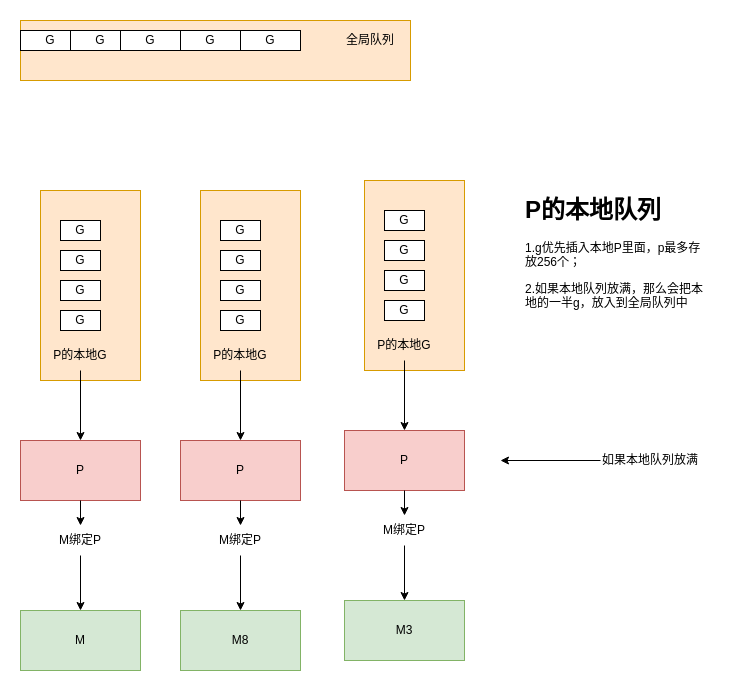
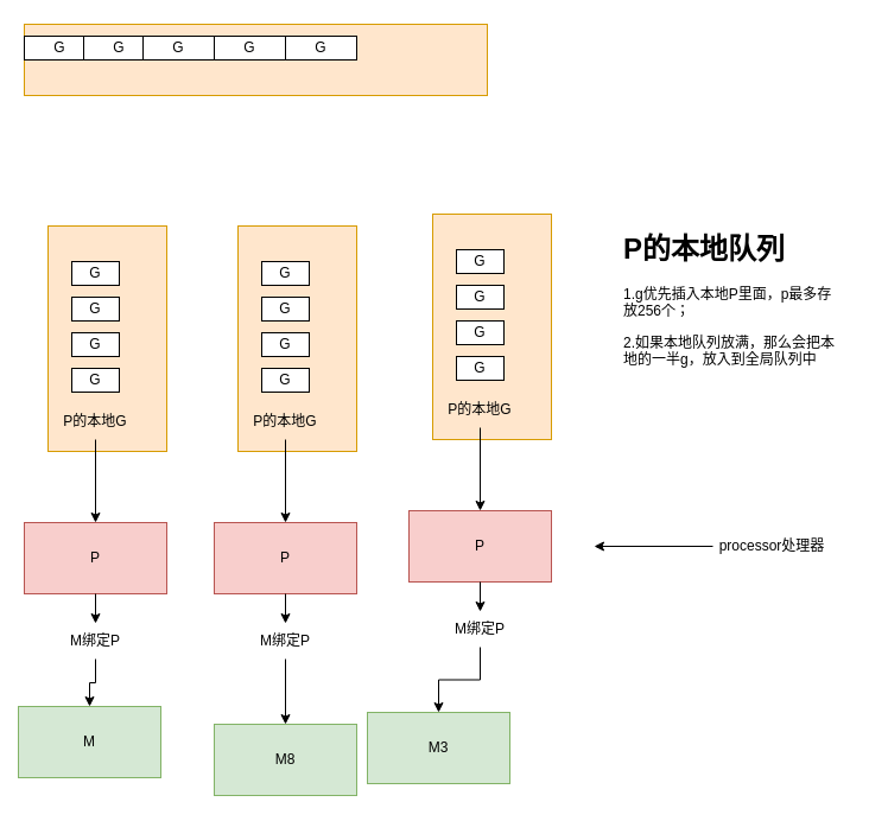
  <mxCell id="0" />
  <mxCell id="1" parent="0" />
  <mxCell id="2" style="edgeStyle=orthogonalEdgeStyle;rounded=0;orthogonalLoop=1;jettySize=auto;html=1;entryX=0.5;entryY=0;entryDx=0;entryDy=0;" parent="1" source="6" target="4" edge="1"><mxGeometry relative="1" as="geometry" /></mxCell>
  <mxCell id="3" value="P" style="rounded=0;whiteSpace=wrap;html=1;fillColor=#f8cecc;strokeColor=#b85450;" parent="1" vertex="1"><mxGeometry x="180" y="440" width="120" height="60" as="geometry" /></mxCell>
  <mxCell id="4" value="M8" style="rounded=0;whiteSpace=wrap;html=1;fillColor=#d5e8d4;strokeColor=#82b366;" parent="1" vertex="1"><mxGeometry x="180" y="610" width="120" height="60" as="geometry" /></mxCell>
  <mxCell id="5" value="" style="edgeStyle=orthogonalEdgeStyle;rounded=0;orthogonalLoop=1;jettySize=auto;html=1;entryX=0.5;entryY=0;entryDx=0;entryDy=0;" parent="1" source="3" target="6" edge="1"><mxGeometry relative="1" as="geometry"><mxPoint x="240" y="500" as="sourcePoint" /><mxPoint x="240" y="610" as="targetPoint" /></mxGeometry></mxCell>
  <mxCell id="6" value="M绑定P" style="text;html=1;strokeColor=none;fillColor=none;align=center;verticalAlign=middle;whiteSpace=wrap;rounded=0;" parent="1" vertex="1"><mxGeometry x="210" y="525" width="60" height="30" as="geometry" /></mxCell>
  <mxCell id="7" value="" style="rounded=0;whiteSpace=wrap;html=1;direction=south;fillColor=#ffe6cc;strokeColor=#d79b00;" parent="1" vertex="1"><mxGeometry x="200" y="190" width="100" height="190" as="geometry" /></mxCell>
  <mxCell id="8" value="G" style="rounded=0;whiteSpace=wrap;html=1;" parent="1" vertex="1"><mxGeometry x="220" y="220" width="40" height="20" as="geometry" /></mxCell>
  <mxCell id="9" value="G" style="rounded=0;whiteSpace=wrap;html=1;" parent="1" vertex="1"><mxGeometry x="220" y="250" width="40" height="20" as="geometry" /></mxCell>
  <mxCell id="10" value="G" style="rounded=0;whiteSpace=wrap;html=1;" parent="1" vertex="1"><mxGeometry x="220" y="280" width="40" height="20" as="geometry" /></mxCell>
  <mxCell id="11" value="G" style="rounded=0;whiteSpace=wrap;html=1;" parent="1" vertex="1"><mxGeometry x="220" y="310" width="40" height="20" as="geometry" /></mxCell>
  <mxCell id="12" style="edgeStyle=orthogonalEdgeStyle;rounded=0;orthogonalLoop=1;jettySize=auto;html=1;" parent="1" source="13" target="3" edge="1"><mxGeometry relative="1" as="geometry" /></mxCell>
  <mxCell id="13" value="P的本地G" style="text;html=1;strokeColor=none;fillColor=none;align=center;verticalAlign=middle;whiteSpace=wrap;rounded=0;" parent="1" vertex="1"><mxGeometry x="210" y="340" width="60" height="30" as="geometry" /></mxCell>
  <mxCell id="14" style="edgeStyle=orthogonalEdgeStyle;rounded=0;orthogonalLoop=1;jettySize=auto;html=1;entryX=0.5;entryY=0;entryDx=0;entryDy=0;" parent="1" source="18" target="16" edge="1"><mxGeometry relative="1" as="geometry" /></mxCell>
  <mxCell id="15" value="P" style="rounded=0;whiteSpace=wrap;html=1;fillColor=#f8cecc;strokeColor=#b85450;" parent="1" vertex="1"><mxGeometry x="344" y="430" width="120" height="60" as="geometry" /></mxCell>
- <mxCell id="16" value="M3" style="rounded=0;whiteSpace=wrap;html=1;fillColor=#d5e8d4;strokeColor=#82b366;" parent="1" vertex="1"><mxGeometry x="344" y="600" width="120" height="60" as="geometry" /></mxCell>
+ <mxCell id="16" value="M3" style="rounded=0;whiteSpace=wrap;html=1;fillColor=#d5e8d4;strokeColor=#82b366;" parent="1" vertex="1"><mxGeometry x="309" y="600" width="120" height="60" as="geometry" /></mxCell>
  <mxCell id="17" value="" style="edgeStyle=orthogonalEdgeStyle;rounded=0;orthogonalLoop=1;jettySize=auto;html=1;entryX=0.5;entryY=0;entryDx=0;entryDy=0;" parent="1" source="15" target="18" edge="1"><mxGeometry relative="1" as="geometry"><mxPoint x="404" y="490" as="sourcePoint" /><mxPoint x="404" y="600" as="targetPoint" /></mxGeometry></mxCell>
  <mxCell id="18" value="M绑定P" style="text;html=1;strokeColor=none;fillColor=none;align=center;verticalAlign=middle;whiteSpace=wrap;rounded=0;" parent="1" vertex="1"><mxGeometry x="374" y="515" width="60" height="30" as="geometry" /></mxCell>
  <mxCell id="19" value="" style="rounded=0;whiteSpace=wrap;html=1;direction=south;fillColor=#ffe6cc;strokeColor=#d79b00;" parent="1" vertex="1"><mxGeometry x="364" y="180" width="100" height="190" as="geometry" /></mxCell>
  <mxCell id="20" value="G" style="rounded=0;whiteSpace=wrap;html=1;" parent="1" vertex="1"><mxGeometry x="384" y="210" width="40" height="20" as="geometry" /></mxCell>
  <mxCell id="21" value="G" style="rounded=0;whiteSpace=wrap;html=1;" parent="1" vertex="1"><mxGeometry x="384" y="240" width="40" height="20" as="geometry" /></mxCell>
  <mxCell id="22" value="G" style="rounded=0;whiteSpace=wrap;html=1;" parent="1" vertex="1"><mxGeometry x="384" y="270" width="40" height="20" as="geometry" /></mxCell>
  <mxCell id="23" value="G" style="rounded=0;whiteSpace=wrap;html=1;" parent="1" vertex="1"><mxGeometry x="384" y="300" width="40" height="20" as="geometry" /></mxCell>
  <mxCell id="24" style="edgeStyle=orthogonalEdgeStyle;rounded=0;orthogonalLoop=1;jettySize=auto;html=1;" parent="1" source="25" target="15" edge="1"><mxGeometry relative="1" as="geometry" /></mxCell>
  <mxCell id="25" value="P的本地G" style="text;html=1;strokeColor=none;fillColor=none;align=center;verticalAlign=middle;whiteSpace=wrap;rounded=0;" parent="1" vertex="1"><mxGeometry x="374" y="330" width="60" height="30" as="geometry" /></mxCell>
  <mxCell id="26" style="edgeStyle=orthogonalEdgeStyle;rounded=0;orthogonalLoop=1;jettySize=auto;html=1;entryX=0.5;entryY=0;entryDx=0;entryDy=0;" parent="1" source="30" target="28" edge="1"><mxGeometry relative="1" as="geometry" /></mxCell>
  <mxCell id="27" value="P" style="rounded=0;whiteSpace=wrap;html=1;fillColor=#f8cecc;strokeColor=#b85450;" parent="1" vertex="1"><mxGeometry x="20" y="440" width="120" height="60" as="geometry" /></mxCell>
- <mxCell id="28" value="M" style="rounded=0;whiteSpace=wrap;html=1;fillColor=#d5e8d4;strokeColor=#82b366;" parent="1" vertex="1"><mxGeometry x="20" y="610" width="120" height="60" as="geometry" /></mxCell>
+ <mxCell id="28" value="M" style="rounded=0;whiteSpace=wrap;html=1;fillColor=#d5e8d4;strokeColor=#82b366;" parent="1" vertex="1"><mxGeometry x="15" y="595" width="120" height="60" as="geometry" /></mxCell>
  <mxCell id="29" value="" style="edgeStyle=orthogonalEdgeStyle;rounded=0;orthogonalLoop=1;jettySize=auto;html=1;entryX=0.5;entryY=0;entryDx=0;entryDy=0;" parent="1" source="27" target="30" edge="1"><mxGeometry relative="1" as="geometry"><mxPoint x="80" y="500" as="sourcePoint" /><mxPoint x="80" y="610" as="targetPoint" /></mxGeometry></mxCell>
  <mxCell id="30" value="M绑定P" style="text;html=1;strokeColor=none;fillColor=none;align=center;verticalAlign=middle;whiteSpace=wrap;rounded=0;" parent="1" vertex="1"><mxGeometry x="50" y="525" width="60" height="30" as="geometry" /></mxCell>
  <mxCell id="31" value="" style="rounded=0;whiteSpace=wrap;html=1;direction=south;fillColor=#ffe6cc;strokeColor=#d79b00;" parent="1" vertex="1"><mxGeometry x="40" y="190" width="100" height="190" as="geometry" /></mxCell>
  <mxCell id="32" value="G" style="rounded=0;whiteSpace=wrap;html=1;" parent="1" vertex="1"><mxGeometry x="60" y="220" width="40" height="20" as="geometry" /></mxCell>
  <mxCell id="33" value="G" style="rounded=0;whiteSpace=wrap;html=1;" parent="1" vertex="1"><mxGeometry x="60" y="250" width="40" height="20" as="geometry" /></mxCell>
  <mxCell id="34" value="G" style="rounded=0;whiteSpace=wrap;html=1;" parent="1" vertex="1"><mxGeometry x="60" y="280" width="40" height="20" as="geometry" /></mxCell>
  <mxCell id="35" value="G" style="rounded=0;whiteSpace=wrap;html=1;" parent="1" vertex="1"><mxGeometry x="60" y="310" width="40" height="20" as="geometry" /></mxCell>
  <mxCell id="36" style="edgeStyle=orthogonalEdgeStyle;rounded=0;orthogonalLoop=1;jettySize=auto;html=1;" parent="1" source="37" target="27" edge="1"><mxGeometry relative="1" as="geometry" /></mxCell>
  <mxCell id="37" value="P的本地G" style="text;html=1;strokeColor=none;fillColor=none;align=center;verticalAlign=middle;whiteSpace=wrap;rounded=0;" parent="1" vertex="1"><mxGeometry x="50" y="340" width="60" height="30" as="geometry" /></mxCell>
  <mxCell id="38" value="" style="rounded=0;whiteSpace=wrap;html=1;fillColor=#ffe6cc;strokeColor=#d79b00;" parent="1" vertex="1"><mxGeometry x="20" y="20" width="390" height="60" as="geometry" /></mxCell>
  <mxCell id="39" value="G" style="rounded=0;whiteSpace=wrap;html=1;" parent="1" vertex="1"><mxGeometry x="20" y="30" width="60" height="20" as="geometry" /></mxCell>
  <mxCell id="40" value="G" style="rounded=0;whiteSpace=wrap;html=1;" parent="1" vertex="1"><mxGeometry x="70" y="30" width="60" height="20" as="geometry" /></mxCell>
  <mxCell id="41" value="G" style="rounded=0;whiteSpace=wrap;html=1;" parent="1" vertex="1"><mxGeometry x="120" y="30" width="60" height="20" as="geometry" /></mxCell>
  <mxCell id="42" value="G" style="rounded=0;whiteSpace=wrap;html=1;" parent="1" vertex="1"><mxGeometry x="180" y="30" width="60" height="20" as="geometry" /></mxCell>
  <mxCell id="43" value="G" style="rounded=0;whiteSpace=wrap;html=1;" parent="1" vertex="1"><mxGeometry x="240" y="30" width="60" height="20" as="geometry" /></mxCell>
- <mxCell id="44" value="全局队列" style="text;html=1;strokeColor=none;fillColor=none;align=center;verticalAlign=middle;whiteSpace=wrap;rounded=0;" parent="1" vertex="1"><mxGeometry x="340" y="25" width="60" height="30" as="geometry" /></mxCell>
  <mxCell id="45" value="" style="endArrow=classic;html=1;rounded=0;" edge="1" parent="1"><mxGeometry width="50" height="50" relative="1" as="geometry"><mxPoint x="600" y="460" as="sourcePoint" /><mxPoint x="500" y="460" as="targetPoint" /></mxGeometry></mxCell>
- <mxCell id="46" value="如果本地队列放满" style="text;html=1;strokeColor=none;fillColor=none;align=center;verticalAlign=middle;whiteSpace=wrap;rounded=0;" vertex="1" parent="1"><mxGeometry x="590" y="445" width="120" height="30" as="geometry" /></mxCell>
+ <mxCell id="46" value="processor处理器" style="text;html=1;strokeColor=none;fillColor=none;align=center;verticalAlign=middle;whiteSpace=wrap;rounded=0;" vertex="1" parent="1"><mxGeometry x="590" y="445" width="120" height="30" as="geometry" /></mxCell>
  <mxCell id="47" value="&lt;h1&gt;P的本地队列&lt;br&gt;&lt;/h1&gt;&lt;p&gt;1.g优先插入本地P里面，p最多存放256个；&lt;/p&gt;&lt;p&gt;2.如果本地队列放满，那么会把本地的一半g，放入到全局队列中&lt;br&gt;&lt;/p&gt;" style="text;html=1;strokeColor=none;fillColor=none;spacing=5;spacingTop=-20;whiteSpace=wrap;overflow=hidden;rounded=0;" vertex="1" parent="1"><mxGeometry x="520" y="190" width="190" height="120" as="geometry" /></mxCell>
